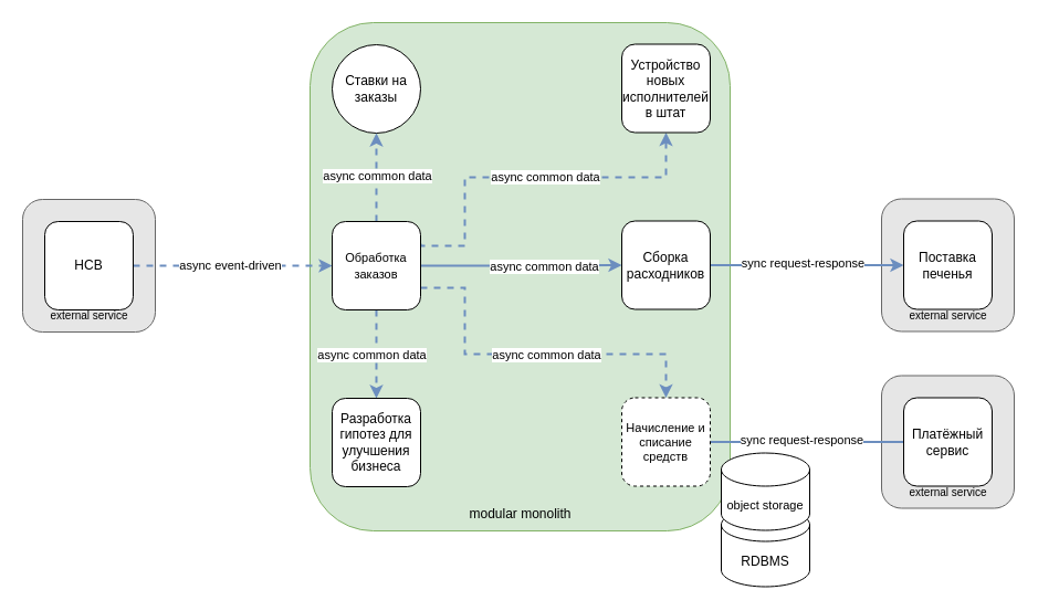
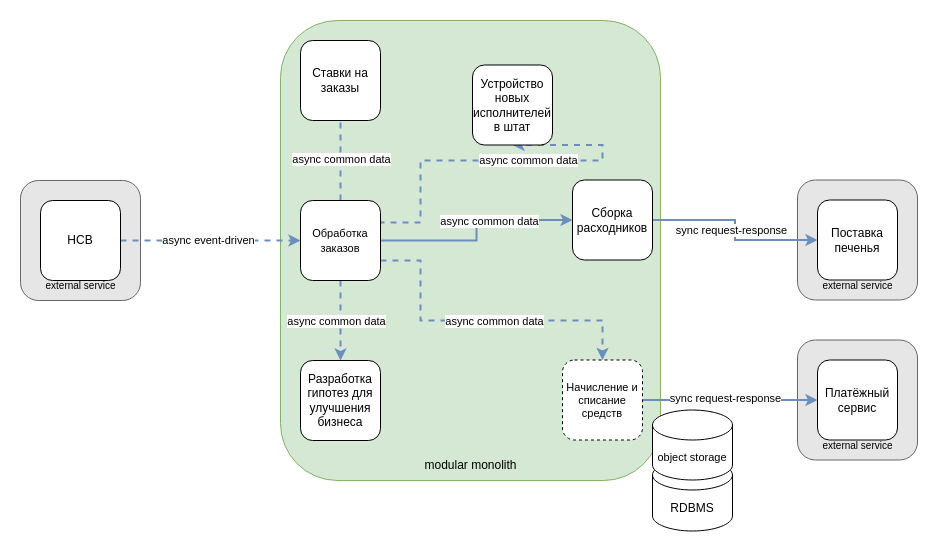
  <mxCell id="0" />
  <mxCell id="1" parent="0" />
  <mxCell id="2" value="" style="rounded=1;whiteSpace=wrap;html=1;fillColor=#E6E6E6;strokeColor=#666666;fontColor=#333333;" parent="1" vertex="1"><mxGeometry x="797" y="339.5" width="120" height="120" as="geometry" /></mxCell>
  <mxCell id="3" value="" style="rounded=1;whiteSpace=wrap;html=1;fillColor=#E6E6E6;strokeColor=#666666;fontColor=#333333;" parent="1" vertex="1"><mxGeometry x="20" y="180" width="120" height="120" as="geometry" /></mxCell>
  <mxCell id="4" value="" style="rounded=1;whiteSpace=wrap;html=1;fillColor=#E6E6E6;strokeColor=#666666;fontColor=#333333;" parent="1" vertex="1"><mxGeometry x="797" y="179.5" width="120" height="120" as="geometry" /></mxCell>
  <mxCell id="5" value="" style="rounded=1;whiteSpace=wrap;html=1;fillColor=#d5e8d4;strokeColor=#82b366;" parent="1" vertex="1"><mxGeometry x="280" y="20" width="380" height="460" as="geometry" /></mxCell>
  <mxCell id="6" style="edgeStyle=orthogonalEdgeStyle;rounded=0;orthogonalLoop=1;jettySize=auto;html=1;exitX=1;exitY=0.5;exitDx=0;exitDy=0;entryX=0;entryY=0.5;entryDx=0;entryDy=0;strokeColor=#6c8ebf;strokeWidth=2;align=center;verticalAlign=middle;fontFamily=Helvetica;fontSize=11;fontColor=default;labelBackgroundColor=default;endArrow=classic;fillColor=#dae8fc;dashed=1;" parent="1" source="29" target="18" edge="1"><mxGeometry relative="1" as="geometry" /></mxCell>
  <mxCell id="7" value="async event-driven" style="edgeLabel;html=1;align=center;verticalAlign=middle;resizable=0;points=[];rounded=0;dashed=1;strokeColor=#6c8ebf;strokeWidth=2;fontFamily=Helvetica;fontSize=11;fontColor=default;labelBackgroundColor=default;fillColor=#dae8fc;" parent="6" vertex="1" connectable="0"><mxGeometry x="-0.014" y="-1" relative="1" as="geometry"><mxPoint x="-2" y="-2" as="offset" /></mxGeometry></mxCell>
- <mxCell id="8" style="edgeStyle=orthogonalEdgeStyle;rounded=0;orthogonalLoop=1;jettySize=auto;html=1;entryX=0.5;entryY=1;entryDx=0;entryDy=0;fillColor=#dae8fc;strokeColor=#6c8ebf;strokeWidth=2;dashed=1;" parent="1" source="18" target="27" edge="1"><mxGeometry relative="1" as="geometry" /></mxCell>
+ <mxCell id="8" style="edgeStyle=orthogonalEdgeStyle;rounded=0;orthogonalLoop=1;jettySize=auto;html=1;entryX=0.5;entryY=1;entryDx=0;entryDy=0;fillColor=#dae8fc;strokeColor=#6c8ebf;strokeWidth=2;dashed=1;endArrow=none;" parent="1" source="18" target="27" edge="1"><mxGeometry relative="1" as="geometry" /></mxCell>
  <mxCell id="9" value="async common data" style="edgeLabel;html=1;align=center;verticalAlign=middle;resizable=0;points=[];" parent="8" vertex="1" connectable="0"><mxGeometry relative="1" as="geometry"><mxPoint y="-2" as="offset" /></mxGeometry></mxCell>
  <mxCell id="10" style="edgeStyle=orthogonalEdgeStyle;rounded=0;orthogonalLoop=1;jettySize=auto;html=1;entryX=0;entryY=0.5;entryDx=0;entryDy=0;dashed=0;strokeColor=#6c8ebf;strokeWidth=2;align=center;verticalAlign=middle;fontFamily=Helvetica;fontSize=11;fontColor=default;labelBackgroundColor=default;endArrow=classic;fillColor=#dae8fc;" parent="1" source="18" target="24" edge="1"><mxGeometry relative="1" as="geometry" /></mxCell>
  <mxCell id="11" value="async common data" style="edgeLabel;html=1;align=center;verticalAlign=middle;resizable=0;points=[];" vertex="1" connectable="0" parent="10"><mxGeometry x="0.152" y="-1" relative="1" as="geometry"><mxPoint x="7" as="offset" /></mxGeometry></mxCell>
  <mxCell id="12" style="edgeStyle=orthogonalEdgeStyle;rounded=0;orthogonalLoop=1;jettySize=auto;html=1;entryX=0.5;entryY=0;entryDx=0;entryDy=0;dashed=1;strokeColor=#6c8ebf;strokeWidth=2;align=center;verticalAlign=middle;fontFamily=Helvetica;fontSize=11;fontColor=default;labelBackgroundColor=default;endArrow=classic;fillColor=#dae8fc;" parent="1" source="18" target="25" edge="1"><mxGeometry relative="1" as="geometry" /></mxCell>
  <mxCell id="13" value="async common data" style="edgeLabel;html=1;align=center;verticalAlign=middle;resizable=0;points=[];" parent="12" vertex="1" connectable="0"><mxGeometry y="-5" relative="1" as="geometry"><mxPoint as="offset" /></mxGeometry></mxCell>
  <mxCell id="14" style="edgeStyle=orthogonalEdgeStyle;rounded=0;orthogonalLoop=1;jettySize=auto;html=1;entryX=0.5;entryY=1;entryDx=0;entryDy=0;dashed=1;strokeColor=#6c8ebf;strokeWidth=2;align=center;verticalAlign=middle;fontFamily=Helvetica;fontSize=11;fontColor=default;labelBackgroundColor=default;endArrow=classic;fillColor=#dae8fc;exitX=1;exitY=0.25;exitDx=0;exitDy=0;" parent="1" source="18" target="26" edge="1"><mxGeometry relative="1" as="geometry"><Array as="points"><mxPoint x="380" y="222" /><mxPoint x="420" y="222" /><mxPoint x="420" y="160" /><mxPoint x="602" y="160" /></Array></mxGeometry></mxCell>
  <mxCell id="15" value="async common data" style="edgeLabel;html=1;align=center;verticalAlign=middle;resizable=0;points=[];" parent="14" vertex="1" connectable="0"><mxGeometry x="0.05" y="2" relative="1" as="geometry"><mxPoint x="5" y="1" as="offset" /></mxGeometry></mxCell>
  <mxCell id="16" style="edgeStyle=orthogonalEdgeStyle;rounded=0;orthogonalLoop=1;jettySize=auto;html=1;entryX=0.5;entryY=0;entryDx=0;entryDy=0;dashed=1;strokeColor=#6c8ebf;strokeWidth=2;align=center;verticalAlign=middle;fontFamily=Helvetica;fontSize=11;fontColor=default;labelBackgroundColor=default;endArrow=classic;fillColor=#dae8fc;exitX=1;exitY=0.75;exitDx=0;exitDy=0;" parent="1" source="18" target="21" edge="1"><mxGeometry relative="1" as="geometry"><Array as="points"><mxPoint x="420" y="260" /><mxPoint x="420" y="320" /><mxPoint x="602" y="320" /></Array></mxGeometry></mxCell>
  <mxCell id="17" value="async common data" style="edgeLabel;html=1;align=center;verticalAlign=middle;resizable=0;points=[];" parent="16" vertex="1" connectable="0"><mxGeometry x="0.075" y="3" relative="1" as="geometry"><mxPoint y="3" as="offset" /></mxGeometry></mxCell>
  <mxCell id="18" value="&lt;span style=&quot;font-size: 11px;&quot;&gt;Обработка заказов&lt;/span&gt;" style="whiteSpace=wrap;html=1;aspect=fixed;rounded=1;strokeColor=default;align=center;verticalAlign=middle;fontFamily=Helvetica;fontSize=12;fontColor=default;fillColor=default;" parent="1" vertex="1"><mxGeometry x="300" y="200" width="80" height="80" as="geometry" /></mxCell>
- <mxCell id="19" style="edgeStyle=orthogonalEdgeStyle;rounded=0;orthogonalLoop=1;jettySize=auto;html=1;entryX=0;entryY=0.5;entryDx=0;entryDy=0;strokeColor=#6c8ebf;strokeWidth=2;align=center;verticalAlign=middle;fontFamily=Helvetica;fontSize=11;fontColor=default;labelBackgroundColor=default;endArrow=none;fillColor=#dae8fc;" parent="1" source="21" target="35" edge="1"><mxGeometry relative="1" as="geometry" /></mxCell>
+ <mxCell id="19" style="edgeStyle=orthogonalEdgeStyle;rounded=0;orthogonalLoop=1;jettySize=auto;html=1;entryX=0;entryY=0.5;entryDx=0;entryDy=0;strokeColor=#6c8ebf;strokeWidth=2;align=center;verticalAlign=middle;fontFamily=Helvetica;fontSize=11;fontColor=default;labelBackgroundColor=default;endArrow=classic;fillColor=#dae8fc;" parent="1" source="21" target="35" edge="1"><mxGeometry relative="1" as="geometry" /></mxCell>
  <mxCell id="20" value="sync request-response" style="edgeLabel;html=1;align=center;verticalAlign=middle;resizable=0;points=[];rounded=0;strokeColor=#6c8ebf;strokeWidth=2;fontFamily=Helvetica;fontSize=11;fontColor=default;labelBackgroundColor=default;fillColor=#dae8fc;" parent="19" vertex="1" connectable="0"><mxGeometry x="-0.017" y="1" relative="1" as="geometry"><mxPoint x="-4" y="-1" as="offset" /></mxGeometry></mxCell>
  <mxCell id="21" value="Начисление и списание средств" style="whiteSpace=wrap;html=1;aspect=fixed;rounded=1;strokeColor=default;align=center;verticalAlign=middle;fontFamily=Helvetica;fontSize=11;fontColor=default;fillColor=default;dashed=1;" parent="1" vertex="1"><mxGeometry x="562" y="359.5" width="80" height="80" as="geometry" /></mxCell>
  <mxCell id="22" style="edgeStyle=orthogonalEdgeStyle;rounded=0;orthogonalLoop=1;jettySize=auto;html=1;entryX=0;entryY=0.5;entryDx=0;entryDy=0;strokeColor=#6c8ebf;strokeWidth=2;align=center;verticalAlign=middle;fontFamily=Helvetica;fontSize=11;fontColor=default;labelBackgroundColor=default;endArrow=classic;fillColor=#dae8fc;" parent="1" source="24" target="28" edge="1"><mxGeometry relative="1" as="geometry" /></mxCell>
  <mxCell id="23" value="sync request-response" style="edgeLabel;html=1;align=center;verticalAlign=middle;resizable=0;points=[];rounded=0;strokeColor=#6c8ebf;strokeWidth=2;fontFamily=Helvetica;fontSize=11;fontColor=default;labelBackgroundColor=default;fillColor=#dae8fc;" parent="22" vertex="1" connectable="0"><mxGeometry y="1" relative="1" as="geometry"><mxPoint x="-5" y="-1" as="offset" /></mxGeometry></mxCell>
- <mxCell id="24" value="Сборка расходников" style="whiteSpace=wrap;html=1;aspect=fixed;rounded=1;strokeColor=default;align=center;verticalAlign=middle;fontFamily=Helvetica;fontSize=12;fontColor=default;fillColor=default;" parent="1" vertex="1"><mxGeometry x="562" y="199.5" width="80" height="80" as="geometry" /></mxCell>
+ <mxCell id="24" value="Сборка расходников" style="whiteSpace=wrap;html=1;aspect=fixed;rounded=1;strokeColor=default;align=center;verticalAlign=middle;fontFamily=Helvetica;fontSize=12;fontColor=default;fillColor=default;" parent="1" vertex="1"><mxGeometry x="572" y="179.5" width="80" height="80" as="geometry" /></mxCell>
  <mxCell id="25" value="Р&lt;span style=&quot;background-color: transparent; color: light-dark(rgb(0, 0, 0), rgb(255, 255, 255));&quot;&gt;азработка гипотез для улучшения бизнеса&lt;/span&gt;" style="whiteSpace=wrap;html=1;aspect=fixed;rounded=1;strokeColor=default;align=center;verticalAlign=middle;fontFamily=Helvetica;fontSize=12;fontColor=default;fillColor=default;" parent="1" vertex="1"><mxGeometry x="300" y="360" width="80" height="80" as="geometry" /></mxCell>
- <mxCell id="26" value="Устройство новых исполнителей в штат" style="whiteSpace=wrap;html=1;aspect=fixed;rounded=1;" parent="1" vertex="1"><mxGeometry x="562" y="39.5" width="80" height="80" as="geometry" /></mxCell>
- <mxCell id="27" value="Ставки на заказы" style="ellipse;whiteSpace=wrap;html=1;aspect=fixed;" parent="1" vertex="1"><mxGeometry x="300" y="40" width="80" height="80" as="geometry" /></mxCell>
+ <mxCell id="26" value="Устройство новых исполнителей в штат" style="whiteSpace=wrap;html=1;aspect=fixed;rounded=1;" parent="1" vertex="1"><mxGeometry x="472" y="64.5" width="80" height="80" as="geometry" /></mxCell>
+ <mxCell id="27" value="Ставки на заказы" style="whiteSpace=wrap;html=1;aspect=fixed;rounded=1;" parent="1" vertex="1"><mxGeometry x="300" y="40" width="80" height="80" as="geometry" /></mxCell>
  <mxCell id="28" value="Поставка печенья" style="whiteSpace=wrap;html=1;aspect=fixed;rounded=1;strokeColor=default;align=center;verticalAlign=middle;fontFamily=Helvetica;fontSize=12;fontColor=default;fillColor=default;" parent="1" vertex="1"><mxGeometry x="817" y="199.5" width="80" height="80" as="geometry" /></mxCell>
  <mxCell id="29" value="HCB" style="whiteSpace=wrap;html=1;aspect=fixed;rounded=1;" parent="1" vertex="1"><mxGeometry x="40" y="200" width="80" height="80" as="geometry" /></mxCell>
  <mxCell id="30" value="external service" style="text;html=1;align=center;verticalAlign=middle;resizable=0;points=[];autosize=1;strokeColor=none;fillColor=none;fontSize=10;" parent="1" vertex="1"><mxGeometry x="35" y="270" width="90" height="30" as="geometry" /></mxCell>
  <mxCell id="31" value="modular monolith" style="text;html=1;align=center;verticalAlign=middle;resizable=0;points=[];autosize=1;strokeColor=none;fillColor=none;fontSize=12;" parent="1" vertex="1"><mxGeometry x="410" y="450" width="120" height="30" as="geometry" /></mxCell>
  <mxCell id="32" value="&lt;font style=&quot;font-size: 12px;&quot;&gt;RDBMS&lt;/font&gt;" style="shape=cylinder3;whiteSpace=wrap;html=1;boundedLbl=1;backgroundOutline=1;size=15;fontSize=10;" parent="1" vertex="1"><mxGeometry x="652" y="459.5" width="80" height="71" as="geometry" /></mxCell>
  <mxCell id="33" value="&lt;font style=&quot;font-size: 11px;&quot;&gt;object storage&lt;/font&gt;" style="shape=cylinder3;whiteSpace=wrap;html=1;boundedLbl=1;backgroundOutline=1;size=15;fontSize=8;" parent="1" vertex="1"><mxGeometry x="652" y="409.5" width="80" height="70" as="geometry" /></mxCell>
  <mxCell id="34" value="external service" style="text;html=1;align=center;verticalAlign=middle;resizable=0;points=[];autosize=1;strokeColor=none;fillColor=none;fontSize=10;" parent="1" vertex="1"><mxGeometry x="812" y="269.5" width="90" height="30" as="geometry" /></mxCell>
  <mxCell id="35" value="Платёжный сервис" style="whiteSpace=wrap;html=1;aspect=fixed;rounded=1;strokeColor=default;align=center;verticalAlign=middle;fontFamily=Helvetica;fontSize=12;fontColor=default;fillColor=default;" parent="1" vertex="1"><mxGeometry x="817" y="359.5" width="80" height="80" as="geometry" /></mxCell>
  <mxCell id="36" value="external service" style="text;html=1;align=center;verticalAlign=middle;resizable=0;points=[];autosize=1;strokeColor=none;fillColor=none;fontSize=10;" parent="1" vertex="1"><mxGeometry x="812" y="429.5" width="90" height="30" as="geometry" /></mxCell>
